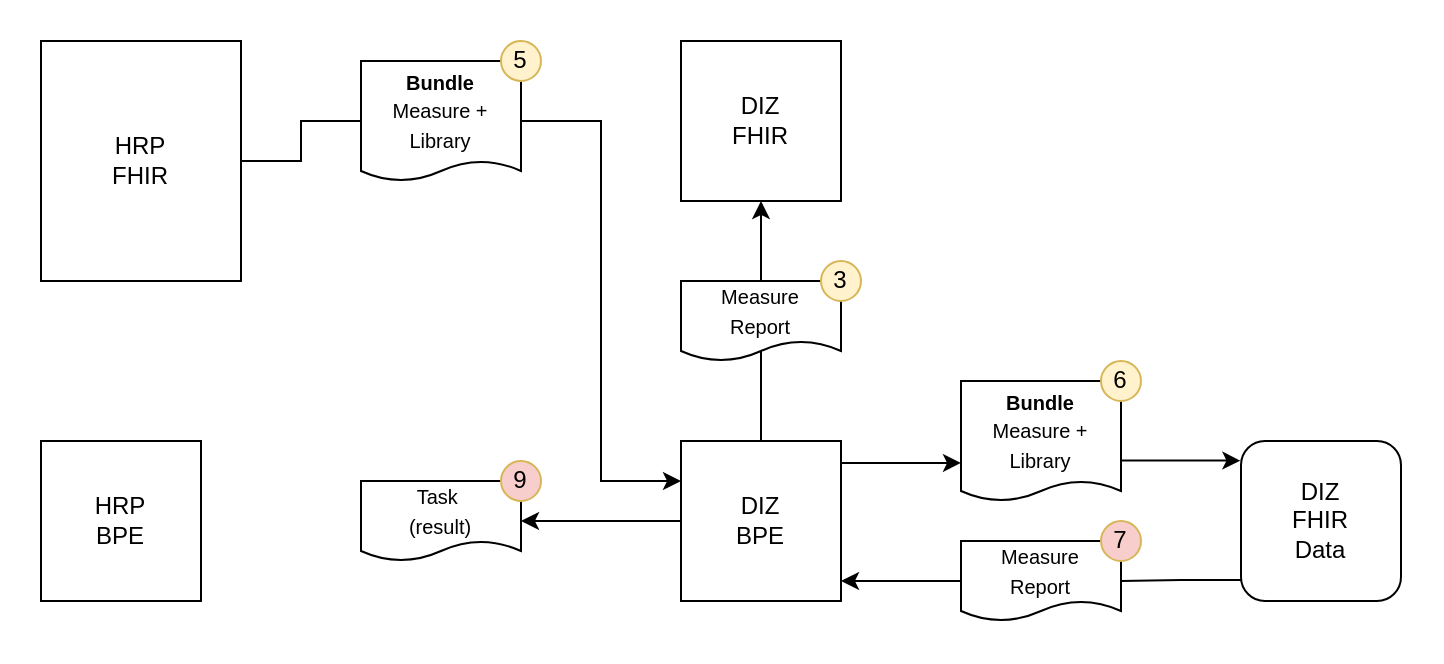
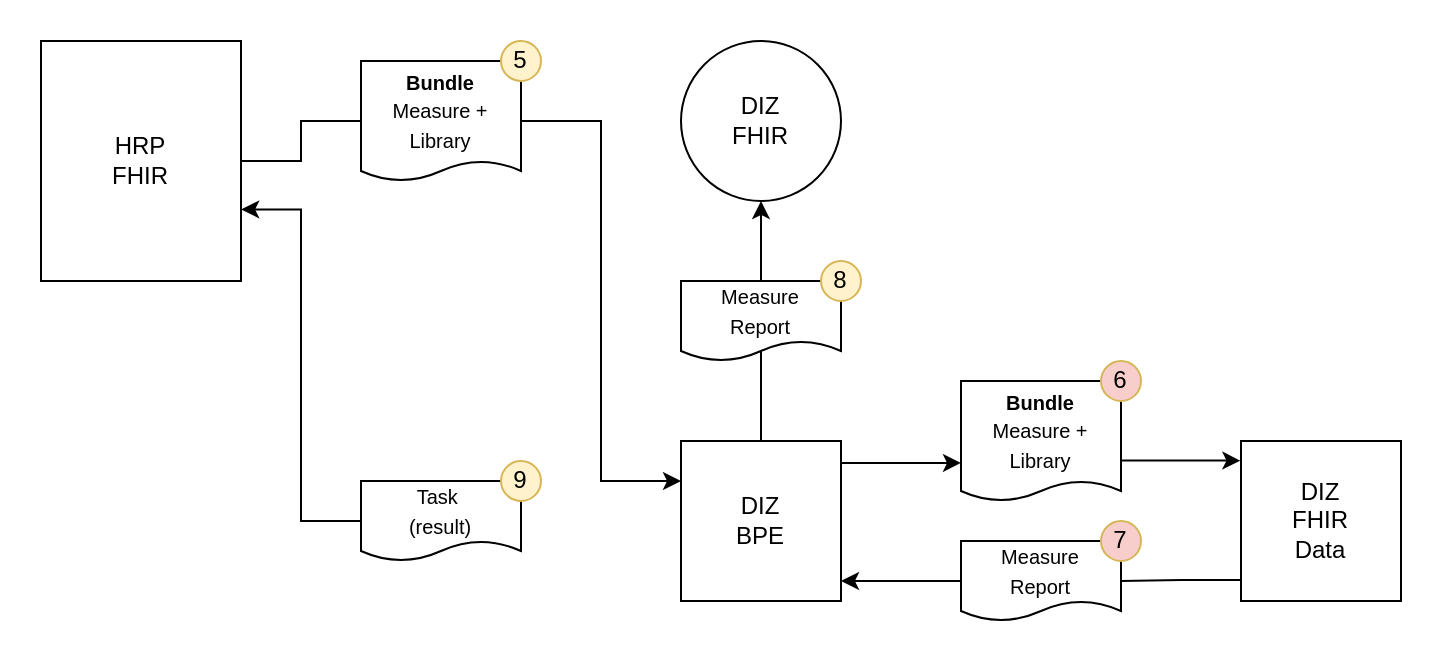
  <mxCell id="0" />
  <mxCell id="1" parent="0" />
  <mxCell id="2" value="" style="edgeStyle=orthogonalEdgeStyle;rounded=0;orthogonalLoop=1;jettySize=auto;html=1;startArrow=none;startFill=0;endArrow=none;endFill=0;" parent="1" source="3" target="7" edge="1"><mxGeometry relative="1" as="geometry" /></mxCell>
  <mxCell id="3" value="HRP&lt;br&gt;FHIR" style="whiteSpace=wrap;html=1;aspect=fixed;" parent="1" vertex="1"><mxGeometry x="20" y="20" width="100" height="120" as="geometry" /></mxCell>
- <mxCell id="4" value="HRP&lt;br&gt;BPE" style="whiteSpace=wrap;html=1;aspect=fixed;" parent="1" vertex="1"><mxGeometry x="20" y="220" width="80" height="80" as="geometry" /></mxCell>
- <mxCell id="5" value="DIZ&lt;br&gt;FHIR" style="whiteSpace=wrap;html=1;aspect=fixed;" parent="1" vertex="1"><mxGeometry x="340" y="20" width="80" height="80" as="geometry" /></mxCell>
+ <mxCell id="5" value="DIZ&lt;br&gt;FHIR" style="ellipse;whiteSpace=wrap;html=1;aspect=fixed;" parent="1" vertex="1"><mxGeometry x="340" y="20" width="80" height="80" as="geometry" /></mxCell>
  <mxCell id="6" style="edgeStyle=orthogonalEdgeStyle;rounded=0;orthogonalLoop=1;jettySize=auto;html=1;exitX=1;exitY=0.5;exitDx=0;exitDy=0;entryX=0;entryY=0.25;entryDx=0;entryDy=0;startArrow=none;startFill=0;endArrow=classic;endFill=1;" parent="1" source="7" target="11" edge="1"><mxGeometry relative="1" as="geometry"><Array as="points"><mxPoint x="300" y="60" /><mxPoint x="300" y="240" /></Array></mxGeometry></mxCell>
  <mxCell id="7" value="&lt;font style=&quot;font-size: 10px&quot;&gt;&lt;b&gt;Bundle&lt;/b&gt;&lt;br&gt;Measure +&lt;br&gt;Library&lt;/font&gt;" style="shape=document;whiteSpace=wrap;html=1;boundedLbl=1;size=0.167;" parent="1" vertex="1"><mxGeometry x="180" y="30" width="80" height="60" as="geometry" /></mxCell>
- <mxCell id="8" style="edgeStyle=orthogonalEdgeStyle;rounded=0;orthogonalLoop=1;jettySize=auto;html=1;exitX=0;exitY=0.5;exitDx=0;exitDy=0;entryX=1;entryY=0.5;entryDx=0;entryDy=0;startArrow=none;startFill=0;endArrow=classic;endFill=1;" parent="1" source="11" target="18" edge="1"><mxGeometry relative="1" as="geometry"><Array as="points" /></mxGeometry></mxCell>
  <mxCell id="9" style="edgeStyle=orthogonalEdgeStyle;rounded=0;orthogonalLoop=1;jettySize=auto;html=1;exitX=0.989;exitY=0.161;exitDx=0;exitDy=0;startArrow=none;startFill=0;endArrow=classic;endFill=1;exitPerimeter=0;entryX=0;entryY=0.683;entryDx=0;entryDy=0;entryPerimeter=0;" parent="1" source="11" target="16" edge="1"><mxGeometry relative="1" as="geometry"><mxPoint x="470" y="260" as="targetPoint" /><Array as="points"><mxPoint x="419" y="231" /></Array></mxGeometry></mxCell>
  <mxCell id="10" value="" style="edgeStyle=orthogonalEdgeStyle;rounded=0;orthogonalLoop=1;jettySize=auto;html=1;startArrow=none;startFill=0;endArrow=none;endFill=0;entryX=0.5;entryY=0.868;entryDx=0;entryDy=0;entryPerimeter=0;" parent="1" source="11" target="24" edge="1"><mxGeometry relative="1" as="geometry" /></mxCell>
  <mxCell id="11" value="DIZ&lt;br&gt;BPE" style="whiteSpace=wrap;html=1;aspect=fixed;" parent="1" vertex="1"><mxGeometry x="340" y="220" width="80" height="80" as="geometry" /></mxCell>
  <mxCell id="12" value="5" style="ellipse;whiteSpace=wrap;html=1;aspect=fixed;fillColor=#fff2cc;strokeColor=#d6b656;" parent="1" vertex="1"><mxGeometry x="250" y="20" width="20" height="20" as="geometry" /></mxCell>
  <mxCell id="13" style="edgeStyle=orthogonalEdgeStyle;rounded=0;orthogonalLoop=1;jettySize=auto;html=1;exitX=0;exitY=0.869;exitDx=0;exitDy=0;entryX=1;entryY=0.5;entryDx=0;entryDy=0;startArrow=none;startFill=0;exitPerimeter=0;endArrow=none;endFill=0;" parent="1" source="14" target="20" edge="1"><mxGeometry relative="1" as="geometry"><mxPoint x="560" y="280" as="targetPoint" /></mxGeometry></mxCell>
- <mxCell id="14" value="DIZ&lt;br&gt;FHIR&lt;br&gt;Data" style="whiteSpace=wrap;html=1;aspect=fixed;rounded=1;" parent="1" vertex="1"><mxGeometry x="620" y="220" width="80" height="80" as="geometry" /></mxCell>
+ <mxCell id="14" value="DIZ&lt;br&gt;FHIR&lt;br&gt;Data" style="whiteSpace=wrap;html=1;aspect=fixed;" parent="1" vertex="1"><mxGeometry x="620" y="220" width="80" height="80" as="geometry" /></mxCell>
  <mxCell id="15" style="edgeStyle=orthogonalEdgeStyle;rounded=0;orthogonalLoop=1;jettySize=auto;html=1;exitX=1.001;exitY=0.662;exitDx=0;exitDy=0;entryX=-0.004;entryY=0.123;entryDx=0;entryDy=0;startArrow=none;startFill=0;exitPerimeter=0;entryPerimeter=0;" parent="1" source="16" target="14" edge="1"><mxGeometry relative="1" as="geometry" /></mxCell>
  <mxCell id="16" value="&lt;font style=&quot;font-size: 10px&quot;&gt;&lt;b&gt;Bundle&lt;/b&gt;&lt;br&gt;Measure +&lt;br&gt;Library&lt;/font&gt;" style="shape=document;whiteSpace=wrap;html=1;boundedLbl=1;size=0.167;" parent="1" vertex="1"><mxGeometry x="480" y="190" width="80" height="60" as="geometry" /></mxCell>
+ <mxCell id="17" value="" style="edgeStyle=orthogonalEdgeStyle;rounded=0;orthogonalLoop=1;jettySize=auto;html=1;startArrow=none;startFill=0;endArrow=classic;endFill=1;entryX=1.001;entryY=0.702;entryDx=0;entryDy=0;entryPerimeter=0;exitX=0;exitY=0.5;exitDx=0;exitDy=0;" parent="1" source="18" target="3" edge="1"><mxGeometry relative="1" as="geometry" /></mxCell>
  <mxCell id="18" value="&lt;font style=&quot;font-size: 10px&quot;&gt;Task&amp;nbsp;&lt;br&gt;(result)&lt;/font&gt;" style="shape=document;whiteSpace=wrap;html=1;boundedLbl=1;size=0.25;" parent="1" vertex="1"><mxGeometry x="180" y="240" width="80" height="40" as="geometry" /></mxCell>
  <mxCell id="19" style="edgeStyle=orthogonalEdgeStyle;rounded=0;orthogonalLoop=1;jettySize=auto;html=1;exitX=0;exitY=0.5;exitDx=0;exitDy=0;startArrow=none;startFill=0;endArrow=classic;endFill=1;" parent="1" source="20" edge="1"><mxGeometry relative="1" as="geometry"><mxPoint x="420" y="290" as="targetPoint" /><Array as="points"><mxPoint x="420" y="290" /></Array></mxGeometry></mxCell>
  <mxCell id="20" value="&lt;font style=&quot;font-size: 10px&quot;&gt;Measure&lt;br&gt;Report&lt;/font&gt;" style="shape=document;whiteSpace=wrap;html=1;boundedLbl=1;size=0.25;" parent="1" vertex="1"><mxGeometry x="480" y="270" width="80" height="40" as="geometry" /></mxCell>
- <mxCell id="21" value="6" style="ellipse;whiteSpace=wrap;html=1;aspect=fixed;fillColor=#fff2cc;strokeColor=#d6b656;" parent="1" vertex="1"><mxGeometry x="550" y="180" width="20" height="20" as="geometry" /></mxCell>
+ <mxCell id="21" value="6" style="ellipse;whiteSpace=wrap;html=1;aspect=fixed;fillColor=#f8cecc;strokeColor=#d6b656;" parent="1" vertex="1"><mxGeometry x="550" y="180" width="20" height="20" as="geometry" /></mxCell>
  <mxCell id="22" value="7" style="ellipse;whiteSpace=wrap;html=1;aspect=fixed;fillColor=#f8cecc;strokeColor=#d6b656;" parent="1" vertex="1"><mxGeometry x="550" y="260" width="20" height="20" as="geometry" /></mxCell>
  <mxCell id="23" value="" style="edgeStyle=orthogonalEdgeStyle;rounded=0;orthogonalLoop=1;jettySize=auto;html=1;startArrow=none;startFill=0;endArrow=classic;endFill=1;" parent="1" source="24" target="5" edge="1"><mxGeometry relative="1" as="geometry" /></mxCell>
  <mxCell id="24" value="&lt;font style=&quot;font-size: 10px&quot;&gt;Measure&lt;br&gt;Report&lt;/font&gt;" style="shape=document;whiteSpace=wrap;html=1;boundedLbl=1;size=0.25;" parent="1" vertex="1"><mxGeometry x="340" y="140" width="80" height="40" as="geometry" /></mxCell>
- <mxCell id="25" value="3" style="ellipse;whiteSpace=wrap;html=1;aspect=fixed;fillColor=#fff2cc;strokeColor=#d6b656;" parent="1" vertex="1"><mxGeometry x="410" y="130" width="20" height="20" as="geometry" /></mxCell>
- <mxCell id="26" value="9" style="ellipse;whiteSpace=wrap;html=1;aspect=fixed;fillColor=#f8cecc;strokeColor=#d6b656;" parent="1" vertex="1"><mxGeometry x="250" y="230" width="20" height="20" as="geometry" /></mxCell>
+ <mxCell id="25" value="8" style="ellipse;whiteSpace=wrap;html=1;aspect=fixed;fillColor=#fff2cc;strokeColor=#d6b656;" parent="1" vertex="1"><mxGeometry x="410" y="130" width="20" height="20" as="geometry" /></mxCell>
+ <mxCell id="26" value="9" style="ellipse;whiteSpace=wrap;html=1;aspect=fixed;fillColor=#fff2cc;strokeColor=#d6b656;" parent="1" vertex="1"><mxGeometry x="250" y="230" width="20" height="20" as="geometry" /></mxCell>
  <mxCell id="27" style="edgeStyle=orthogonalEdgeStyle;rounded=0;orthogonalLoop=1;jettySize=auto;html=1;exitX=0;exitY=0.5;exitDx=0;exitDy=0;entryX=0;entryY=0.25;entryDx=0;entryDy=0;startArrow=none;startFill=0;endArrow=none;endFill=0;" parent="1" source="20" target="20" edge="1"><mxGeometry relative="1" as="geometry" /></mxCell>
